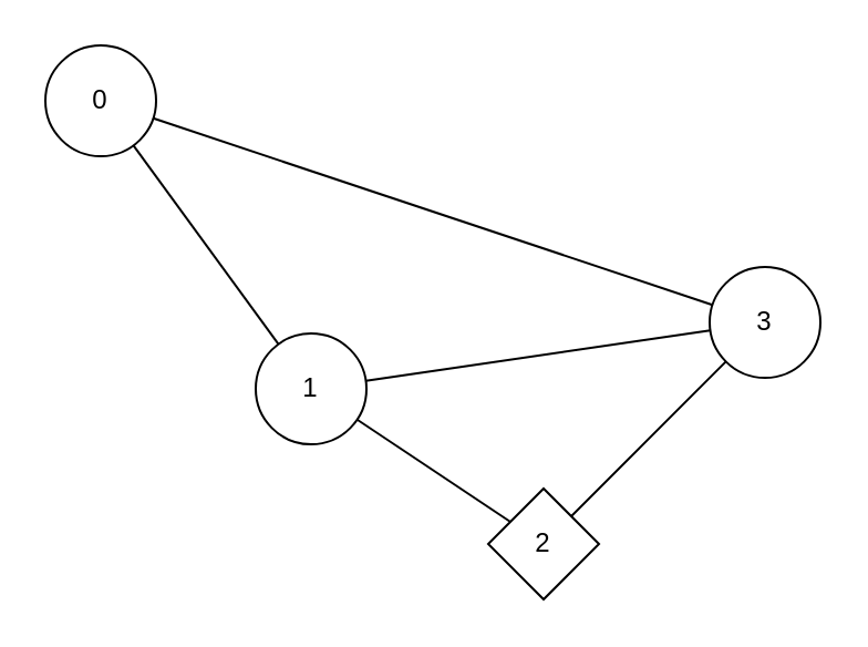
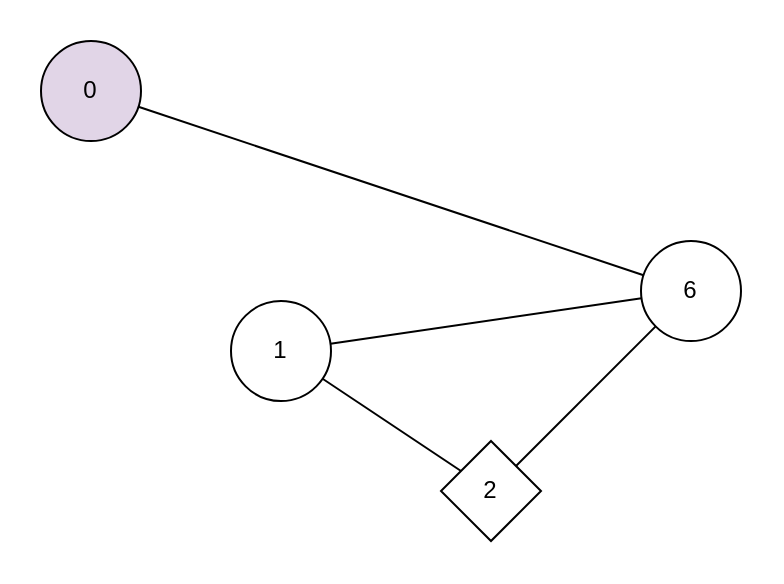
  <mxCell id="0" />
  <mxCell id="1" parent="0" />
- <mxCell id="2" value="" style="edgeStyle=none;html=1;endArrow=none;endFill=0;" edge="1" parent="1" source="3" target="6"><mxGeometry relative="1" as="geometry" /></mxCell>
- <mxCell id="3" value="0" style="ellipse;whiteSpace=wrap;html=1;" vertex="1" parent="1"><mxGeometry width="50" height="50" as="geometry" x="20" y="20" /></mxCell>
+ <mxCell id="3" value="0" style="ellipse;whiteSpace=wrap;html=1;fillColor=#e1d5e7;" vertex="1" parent="1"><mxGeometry width="50" height="50" as="geometry" x="20" y="20" /></mxCell>
  <mxCell id="4" style="edgeStyle=none;shape=connector;rounded=1;html=1;labelBackgroundColor=default;strokeColor=default;fontFamily=Helvetica;fontSize=11;fontColor=default;endArrow=none;endFill=0;" edge="1" parent="1" source="6" target="10"><mxGeometry relative="1" as="geometry" /></mxCell>
  <mxCell id="5" style="edgeStyle=none;shape=connector;rounded=1;html=1;labelBackgroundColor=default;strokeColor=default;fontFamily=Helvetica;fontSize=11;fontColor=default;endArrow=none;endFill=0;" edge="1" parent="1" source="6" target="8"><mxGeometry relative="1" as="geometry" /></mxCell>
  <mxCell id="6" value="1" style="ellipse;whiteSpace=wrap;html=1;" vertex="1" parent="1"><mxGeometry x="115" y="150" width="50" height="50" as="geometry" /></mxCell>
  <mxCell id="7" style="edgeStyle=none;shape=connector;rounded=1;html=1;labelBackgroundColor=default;strokeColor=default;fontFamily=Helvetica;fontSize=11;fontColor=default;endArrow=none;endFill=0;" edge="1" parent="1" source="8" target="10"><mxGeometry relative="1" as="geometry" /></mxCell>
  <mxCell id="8" value="2" style="rhombus;whiteSpace=wrap;html=1;" vertex="1" parent="1"><mxGeometry x="220" y="220" width="50" height="50" as="geometry" /></mxCell>
  <mxCell id="9" style="edgeStyle=none;shape=connector;rounded=1;html=1;labelBackgroundColor=default;strokeColor=default;fontFamily=Helvetica;fontSize=11;fontColor=default;endArrow=none;endFill=0;" edge="1" parent="1" source="10" target="3"><mxGeometry relative="1" as="geometry" /></mxCell>
- <mxCell id="10" value="3" style="ellipse;whiteSpace=wrap;html=1;" vertex="1" parent="1"><mxGeometry x="320" y="120" width="50" height="50" as="geometry" /></mxCell>
+ <mxCell id="10" value="6" style="ellipse;whiteSpace=wrap;html=1;" vertex="1" parent="1"><mxGeometry x="320" y="120" width="50" height="50" as="geometry" /></mxCell>
